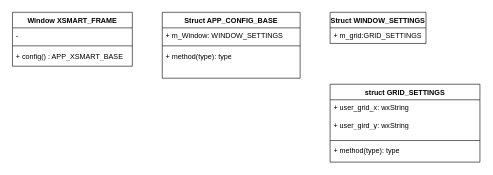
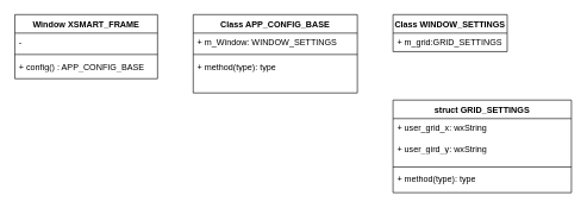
  <mxCell id="0" />
  <mxCell id="1" parent="0" />
  <mxCell id="2" value="Window XSMART_FRAME&lt;br&gt;" style="swimlane;fontStyle=1;align=center;verticalAlign=top;childLayout=stackLayout;horizontal=1;startSize=26;horizontalStack=0;resizeParent=1;resizeParentMax=0;resizeLast=0;collapsible=1;marginBottom=0;whiteSpace=wrap;html=1;" vertex="1" parent="1"><mxGeometry x="20" y="20" width="200" height="90" as="geometry" /></mxCell>
  <mxCell id="3" value="-&amp;nbsp;" style="text;strokeColor=none;fillColor=none;align=left;verticalAlign=top;spacingLeft=4;spacingRight=4;overflow=hidden;rotatable=0;points=[[0,0.5],[1,0.5]];portConstraint=eastwest;whiteSpace=wrap;html=1;" vertex="1" parent="2"><mxGeometry y="26" width="200" height="26" as="geometry" /></mxCell>
  <mxCell id="4" value="" style="line;strokeWidth=1;fillColor=none;align=left;verticalAlign=middle;spacingTop=-1;spacingLeft=3;spacingRight=3;rotatable=0;labelPosition=right;points=[];portConstraint=eastwest;strokeColor=inherit;" vertex="1" parent="2"><mxGeometry y="52" width="200" height="8" as="geometry" /></mxCell>
- <mxCell id="5" value="+ config() : APP_XSMART_BASE" style="text;strokeColor=none;fillColor=none;align=left;verticalAlign=top;spacingLeft=4;spacingRight=4;overflow=hidden;rotatable=0;points=[[0,0.5],[1,0.5]];portConstraint=eastwest;whiteSpace=wrap;html=1;" vertex="1" parent="2"><mxGeometry y="60" width="200" height="30" as="geometry" /></mxCell>
- <mxCell id="6" value="Struct APP_CONFIG_BASE" style="swimlane;fontStyle=1;align=center;verticalAlign=top;childLayout=stackLayout;horizontal=1;startSize=26;horizontalStack=0;resizeParent=1;resizeParentMax=0;resizeLast=0;collapsible=1;marginBottom=0;whiteSpace=wrap;html=1;" vertex="1" parent="1"><mxGeometry x="270" y="20" width="230" height="110" as="geometry" /></mxCell>
+ <mxCell id="5" value="+ config() : APP_CONFIG_BASE" style="text;strokeColor=none;fillColor=none;align=left;verticalAlign=top;spacingLeft=4;spacingRight=4;overflow=hidden;rotatable=0;points=[[0,0.5],[1,0.5]];portConstraint=eastwest;whiteSpace=wrap;html=1;" vertex="1" parent="2"><mxGeometry y="60" width="200" height="30" as="geometry" /></mxCell>
+ <mxCell id="6" value="Class APP_CONFIG_BASE" style="swimlane;fontStyle=1;align=center;verticalAlign=top;childLayout=stackLayout;horizontal=1;startSize=26;horizontalStack=0;resizeParent=1;resizeParentMax=0;resizeLast=0;collapsible=1;marginBottom=0;whiteSpace=wrap;html=1;" vertex="1" parent="1"><mxGeometry x="270" y="20" width="230" height="110" as="geometry" /></mxCell>
  <mxCell id="7" value="+ m_Window: WINDOW_SETTINGS&lt;br&gt;" style="text;strokeColor=none;fillColor=none;align=left;verticalAlign=top;spacingLeft=4;spacingRight=4;overflow=hidden;rotatable=0;points=[[0,0.5],[1,0.5]];portConstraint=eastwest;whiteSpace=wrap;html=1;" vertex="1" parent="6"><mxGeometry y="26" width="230" height="26" as="geometry" /></mxCell>
  <mxCell id="8" value="" style="line;strokeWidth=1;fillColor=none;align=left;verticalAlign=middle;spacingTop=-1;spacingLeft=3;spacingRight=3;rotatable=0;labelPosition=right;points=[];portConstraint=eastwest;strokeColor=inherit;" vertex="1" parent="6"><mxGeometry y="52" width="230" height="8" as="geometry" /></mxCell>
  <mxCell id="9" value="+ method(type): type" style="text;strokeColor=none;fillColor=none;align=left;verticalAlign=top;spacingLeft=4;spacingRight=4;overflow=hidden;rotatable=0;points=[[0,0.5],[1,0.5]];portConstraint=eastwest;whiteSpace=wrap;html=1;" vertex="1" parent="6"><mxGeometry y="60" width="230" height="50" as="geometry" /></mxCell>
- <mxCell id="10" value="Struct&amp;nbsp;WINDOW_SETTINGS" style="swimlane;fontStyle=1;align=center;verticalAlign=top;childLayout=stackLayout;horizontal=1;startSize=26;horizontalStack=0;resizeParent=1;resizeParentMax=0;resizeLast=0;collapsible=1;marginBottom=0;whiteSpace=wrap;html=1;" vertex="1" parent="1"><mxGeometry x="550" y="20" width="160" height="52" as="geometry" /></mxCell>
+ <mxCell id="10" value="Class&amp;nbsp;WINDOW_SETTINGS" style="swimlane;fontStyle=1;align=center;verticalAlign=top;childLayout=stackLayout;horizontal=1;startSize=26;horizontalStack=0;resizeParent=1;resizeParentMax=0;resizeLast=0;collapsible=1;marginBottom=0;whiteSpace=wrap;html=1;" vertex="1" parent="1"><mxGeometry x="550" y="20" width="160" height="52" as="geometry" /></mxCell>
  <mxCell id="11" value="+ m_grid:GRID_SETTINGS" style="text;strokeColor=none;fillColor=none;align=left;verticalAlign=top;spacingLeft=4;spacingRight=4;overflow=hidden;rotatable=0;points=[[0,0.5],[1,0.5]];portConstraint=eastwest;whiteSpace=wrap;html=1;" vertex="1" parent="10"><mxGeometry y="26" width="160" height="26" as="geometry" /></mxCell>
  <mxCell id="12" value="struct&amp;nbsp;GRID_SETTINGS" style="swimlane;fontStyle=1;align=center;verticalAlign=top;childLayout=stackLayout;horizontal=1;startSize=26;horizontalStack=0;resizeParent=1;resizeParentMax=0;resizeLast=0;collapsible=1;marginBottom=0;whiteSpace=wrap;html=1;" vertex="1" parent="1"><mxGeometry x="550" y="140" width="250" height="130" as="geometry" /></mxCell>
  <mxCell id="13" value="+ user_grid_x: wxString&lt;br&gt;&lt;br&gt;+ user_gird_y: wxString" style="text;strokeColor=none;fillColor=none;align=left;verticalAlign=top;spacingLeft=4;spacingRight=4;overflow=hidden;rotatable=0;points=[[0,0.5],[1,0.5]];portConstraint=eastwest;whiteSpace=wrap;html=1;" vertex="1" parent="12"><mxGeometry y="26" width="250" height="64" as="geometry" /></mxCell>
  <mxCell id="14" value="" style="line;strokeWidth=1;fillColor=none;align=left;verticalAlign=middle;spacingTop=-1;spacingLeft=3;spacingRight=3;rotatable=0;labelPosition=right;points=[];portConstraint=eastwest;strokeColor=inherit;" vertex="1" parent="12"><mxGeometry y="90" width="250" height="8" as="geometry" /></mxCell>
  <mxCell id="15" value="+ method(type): type" style="text;strokeColor=none;fillColor=none;align=left;verticalAlign=top;spacingLeft=4;spacingRight=4;overflow=hidden;rotatable=0;points=[[0,0.5],[1,0.5]];portConstraint=eastwest;whiteSpace=wrap;html=1;" vertex="1" parent="12"><mxGeometry y="98" width="250" height="32" as="geometry" /></mxCell>
